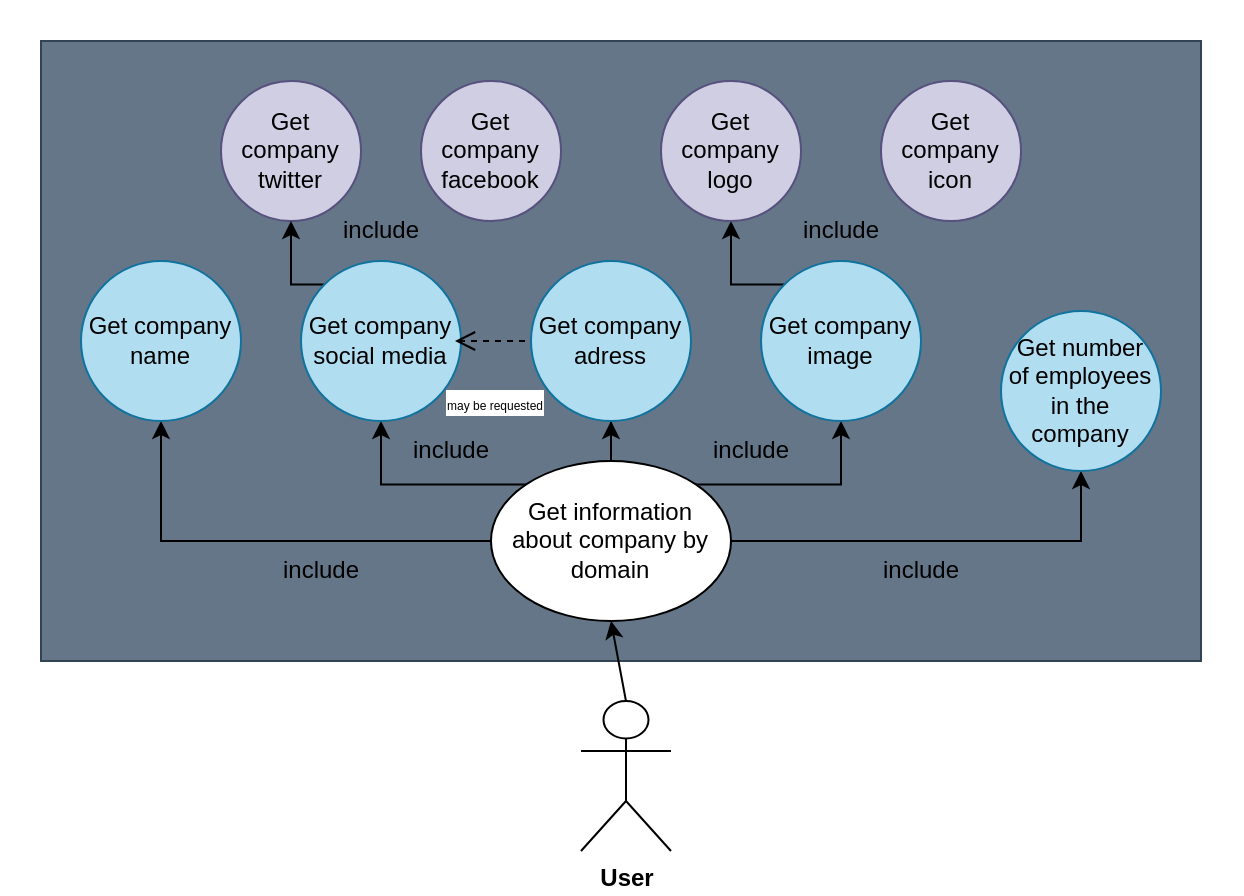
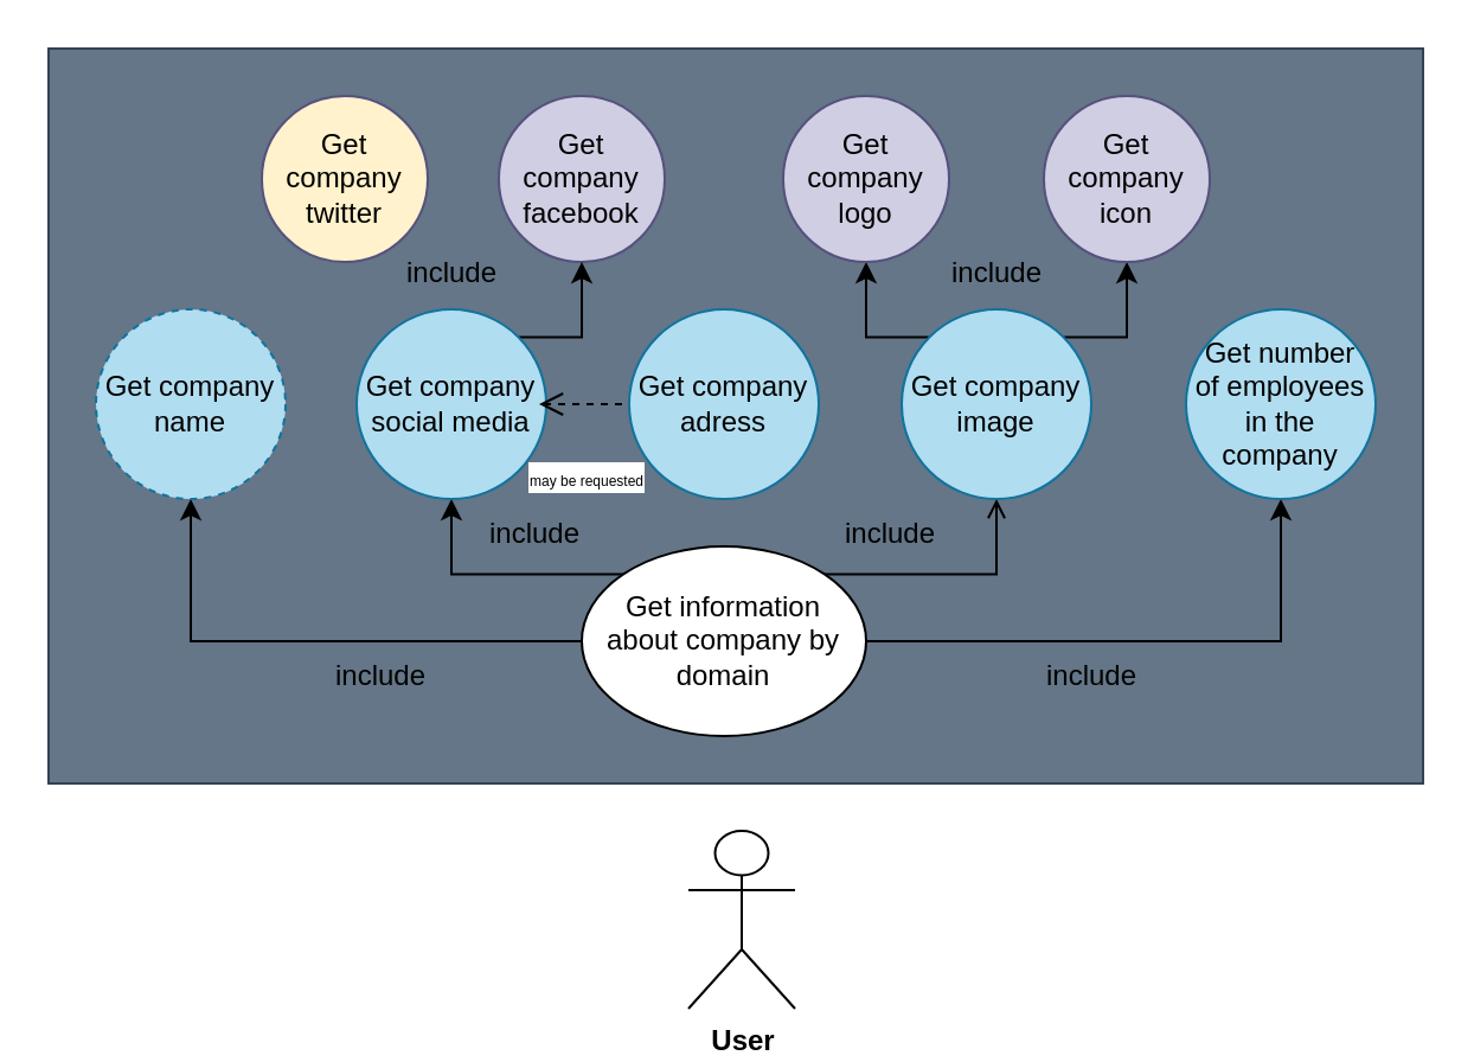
  <mxCell id="0" />
  <mxCell id="1" parent="0" />
  <mxCell id="2" value="&lt;b&gt;User&lt;/b&gt;" style="shape=umlActor;verticalLabelPosition=bottom;verticalAlign=top;html=1;outlineConnect=0;" vertex="1" parent="1"><mxGeometry x="290" y="350" width="45" height="75" as="geometry" /></mxCell>
  <mxCell id="3" value="" style="rounded=0;whiteSpace=wrap;html=1;fillColor=#647687;strokeColor=#314354;fontColor=#ffffff;" vertex="1" parent="1"><mxGeometry x="20" y="20" width="580" height="310" as="geometry" /></mxCell>
- <mxCell id="4" style="edgeStyle=orthogonalEdgeStyle;rounded=0;orthogonalLoop=1;jettySize=auto;html=1;entryX=0.5;entryY=1;entryDx=0;entryDy=0;" edge="1" parent="1" source="9" target="16"><mxGeometry relative="1" as="geometry" /></mxCell>
- <mxCell id="5" style="edgeStyle=orthogonalEdgeStyle;rounded=0;orthogonalLoop=1;jettySize=auto;html=1;exitX=1;exitY=0;exitDx=0;exitDy=0;entryX=0.5;entryY=1;entryDx=0;entryDy=0;" edge="1" parent="1" source="9" target="19"><mxGeometry relative="1" as="geometry" /></mxCell>
+ <mxCell id="5" style="edgeStyle=orthogonalEdgeStyle;rounded=0;orthogonalLoop=1;jettySize=auto;html=1;exitX=1;exitY=0;exitDx=0;exitDy=0;entryX=0.5;entryY=1;entryDx=0;entryDy=0;endArrow=open;" edge="1" parent="1" source="9" target="19"><mxGeometry relative="1" as="geometry" /></mxCell>
  <mxCell id="6" style="edgeStyle=orthogonalEdgeStyle;rounded=0;orthogonalLoop=1;jettySize=auto;html=1;exitX=1;exitY=0.5;exitDx=0;exitDy=0;entryX=0.5;entryY=1;entryDx=0;entryDy=0;" edge="1" parent="1" source="9" target="20"><mxGeometry relative="1" as="geometry" /></mxCell>
  <mxCell id="7" style="edgeStyle=orthogonalEdgeStyle;rounded=0;orthogonalLoop=1;jettySize=auto;html=1;exitX=0;exitY=0.5;exitDx=0;exitDy=0;entryX=0.5;entryY=1;entryDx=0;entryDy=0;" edge="1" parent="1" source="9" target="10"><mxGeometry relative="1" as="geometry" /></mxCell>
  <mxCell id="8" style="edgeStyle=orthogonalEdgeStyle;rounded=0;orthogonalLoop=1;jettySize=auto;html=1;exitX=0;exitY=0;exitDx=0;exitDy=0;entryX=0.5;entryY=1;entryDx=0;entryDy=0;" edge="1" parent="1" source="9" target="15"><mxGeometry relative="1" as="geometry" /></mxCell>
  <mxCell id="9" value="Get information about company by domain" style="ellipse;whiteSpace=wrap;html=1;strokeWidth=1;spacing=5;" vertex="1" parent="1"><mxGeometry x="245" y="230" width="120" height="80" as="geometry" /></mxCell>
- <mxCell id="10" value="Get company name" style="ellipse;whiteSpace=wrap;html=1;strokeWidth=1;spacing=5;fillColor=#b1ddf0;strokeColor=#10739e;" vertex="1" parent="1"><mxGeometry x="40" y="130" width="80" height="80" as="geometry" /></mxCell>
+ <mxCell id="10" value="Get company name" style="ellipse;whiteSpace=wrap;html=1;strokeWidth=1;spacing=5;fillColor=#b1ddf0;strokeColor=#10739e;dashed=1;" vertex="1" parent="1"><mxGeometry x="40" y="130" width="80" height="80" as="geometry" /></mxCell>
  <mxCell id="11" value="Get company facebook" style="ellipse;whiteSpace=wrap;html=1;strokeWidth=1;spacing=5;fillColor=#d0cee2;strokeColor=#56517e;" vertex="1" parent="1"><mxGeometry x="210" y="40" width="70" height="70" as="geometry" /></mxCell>
- <mxCell id="12" value="Get company twitter" style="ellipse;whiteSpace=wrap;html=1;strokeWidth=1;spacing=5;fillColor=#d0cee2;strokeColor=#56517e;" vertex="1" parent="1"><mxGeometry x="110" y="40" width="70" height="70" as="geometry" /></mxCell>
- <mxCell id="13" style="edgeStyle=orthogonalEdgeStyle;rounded=0;orthogonalLoop=1;jettySize=auto;html=1;exitX=0;exitY=0;exitDx=0;exitDy=0;entryX=0.5;entryY=1;entryDx=0;entryDy=0;" edge="1" parent="1" source="15" target="12"><mxGeometry relative="1" as="geometry" /></mxCell>
+ <mxCell id="12" value="Get company twitter" style="ellipse;whiteSpace=wrap;html=1;strokeWidth=1;spacing=5;fillColor=#fff2cc;strokeColor=#56517e;" vertex="1" parent="1"><mxGeometry x="110" y="40" width="70" height="70" as="geometry" /></mxCell>
+ <mxCell id="14" style="edgeStyle=orthogonalEdgeStyle;rounded=0;orthogonalLoop=1;jettySize=auto;html=1;exitX=1;exitY=0;exitDx=0;exitDy=0;entryX=0.5;entryY=1;entryDx=0;entryDy=0;" edge="1" parent="1" source="15" target="11"><mxGeometry relative="1" as="geometry"><Array as="points"><mxPoint x="245" y="142" /></Array></mxGeometry></mxCell>
  <mxCell id="15" value="Get company social media" style="ellipse;whiteSpace=wrap;html=1;strokeWidth=1;spacing=5;fillColor=#b1ddf0;strokeColor=#10739e;" vertex="1" parent="1"><mxGeometry x="150" y="130" width="80" height="80" as="geometry" /></mxCell>
  <mxCell id="16" value="Get company adress" style="ellipse;whiteSpace=wrap;html=1;strokeWidth=1;spacing=5;fillColor=#b1ddf0;strokeColor=#10739e;" vertex="1" parent="1"><mxGeometry x="265" y="130" width="80" height="80" as="geometry" /></mxCell>
  <mxCell id="17" style="edgeStyle=orthogonalEdgeStyle;rounded=0;orthogonalLoop=1;jettySize=auto;html=1;exitX=0;exitY=0;exitDx=0;exitDy=0;entryX=0.5;entryY=1;entryDx=0;entryDy=0;" edge="1" parent="1" source="19" target="21"><mxGeometry relative="1" as="geometry"><Array as="points"><mxPoint x="365" y="142" /></Array></mxGeometry></mxCell>
+ <mxCell id="18" style="edgeStyle=orthogonalEdgeStyle;rounded=0;orthogonalLoop=1;jettySize=auto;html=1;exitX=1;exitY=0;exitDx=0;exitDy=0;entryX=0.5;entryY=1;entryDx=0;entryDy=0;" edge="1" parent="1" source="19" target="22"><mxGeometry relative="1" as="geometry"><Array as="points"><mxPoint x="475" y="142" /></Array></mxGeometry></mxCell>
  <mxCell id="19" value="Get company image" style="ellipse;whiteSpace=wrap;html=1;strokeWidth=1;spacing=5;fillColor=#b1ddf0;strokeColor=#10739e;" vertex="1" parent="1"><mxGeometry x="380" y="130" width="80" height="80" as="geometry" /></mxCell>
- <mxCell id="20" value="Get number of employees in the company" style="ellipse;whiteSpace=wrap;html=1;strokeWidth=1;spacing=5;fillColor=#b1ddf0;strokeColor=#10739e;" vertex="1" parent="1"><mxGeometry x="500" y="155" width="80" height="80" as="geometry" /></mxCell>
+ <mxCell id="20" value="Get number of employees in the company" style="ellipse;whiteSpace=wrap;html=1;strokeWidth=1;spacing=5;fillColor=#b1ddf0;strokeColor=#10739e;" vertex="1" parent="1"><mxGeometry x="500" y="130" width="80" height="80" as="geometry" /></mxCell>
  <mxCell id="21" value="Get company logo" style="ellipse;whiteSpace=wrap;html=1;strokeWidth=1;spacing=5;fillColor=#d0cee2;strokeColor=#56517e;" vertex="1" parent="1"><mxGeometry x="330" y="40" width="70" height="70" as="geometry" /></mxCell>
  <mxCell id="22" value="Get company icon" style="ellipse;whiteSpace=wrap;html=1;strokeWidth=1;spacing=5;fillColor=#d0cee2;strokeColor=#56517e;" vertex="1" parent="1"><mxGeometry x="440" y="40" width="70" height="70" as="geometry" /></mxCell>
- <mxCell id="23" value="" style="endArrow=classic;html=1;rounded=0;exitX=0.5;exitY=0;exitDx=0;exitDy=0;exitPerimeter=0;entryX=0.5;entryY=1;entryDx=0;entryDy=0;" edge="1" parent="1" source="2" target="9"><mxGeometry width="50" height="50" relative="1" as="geometry"><mxPoint x="320" y="270" as="sourcePoint" /><mxPoint x="370" y="220" as="targetPoint" /></mxGeometry></mxCell>
  <mxCell id="24" value="&lt;font style=&quot;font-size: 6px;&quot;&gt;may be requested&lt;/font&gt;" style="html=1;verticalAlign=bottom;endArrow=open;dashed=1;endSize=8;rounded=0;exitX=0;exitY=0.5;exitDx=0;exitDy=0;" edge="1" parent="1"><mxGeometry x="-0.143" y="40" relative="1" as="geometry"><mxPoint x="262" y="170" as="sourcePoint" /><mxPoint x="227" y="170" as="targetPoint" /><mxPoint as="offset" /></mxGeometry></mxCell>
  <mxCell id="25" value="include" style="text;html=1;align=center;verticalAlign=middle;resizable=0;points=[];autosize=1;strokeColor=none;fillColor=none;" vertex="1" parent="1"><mxGeometry x="130" y="270" width="60" height="30" as="geometry" /></mxCell>
  <mxCell id="26" value="include" style="text;html=1;align=center;verticalAlign=middle;resizable=0;points=[];autosize=1;strokeColor=none;fillColor=none;" vertex="1" parent="1"><mxGeometry x="430" y="270" width="60" height="30" as="geometry" /></mxCell>
  <mxCell id="27" value="include" style="text;html=1;align=center;verticalAlign=middle;resizable=0;points=[];autosize=1;strokeColor=none;fillColor=none;" vertex="1" parent="1"><mxGeometry x="195" y="210" width="60" height="30" as="geometry" /></mxCell>
  <mxCell id="28" value="include" style="text;html=1;align=center;verticalAlign=middle;resizable=0;points=[];autosize=1;strokeColor=none;fillColor=none;" vertex="1" parent="1"><mxGeometry x="345" y="210" width="60" height="30" as="geometry" /></mxCell>
  <mxCell id="29" value="include" style="text;html=1;align=center;verticalAlign=middle;resizable=0;points=[];autosize=1;strokeColor=none;fillColor=none;" vertex="1" parent="1"><mxGeometry x="390" y="100" width="60" height="30" as="geometry" /></mxCell>
  <mxCell id="30" value="include" style="text;html=1;align=center;verticalAlign=middle;resizable=0;points=[];autosize=1;strokeColor=none;fillColor=none;" vertex="1" parent="1"><mxGeometry x="160" y="100" width="60" height="30" as="geometry" /></mxCell>
